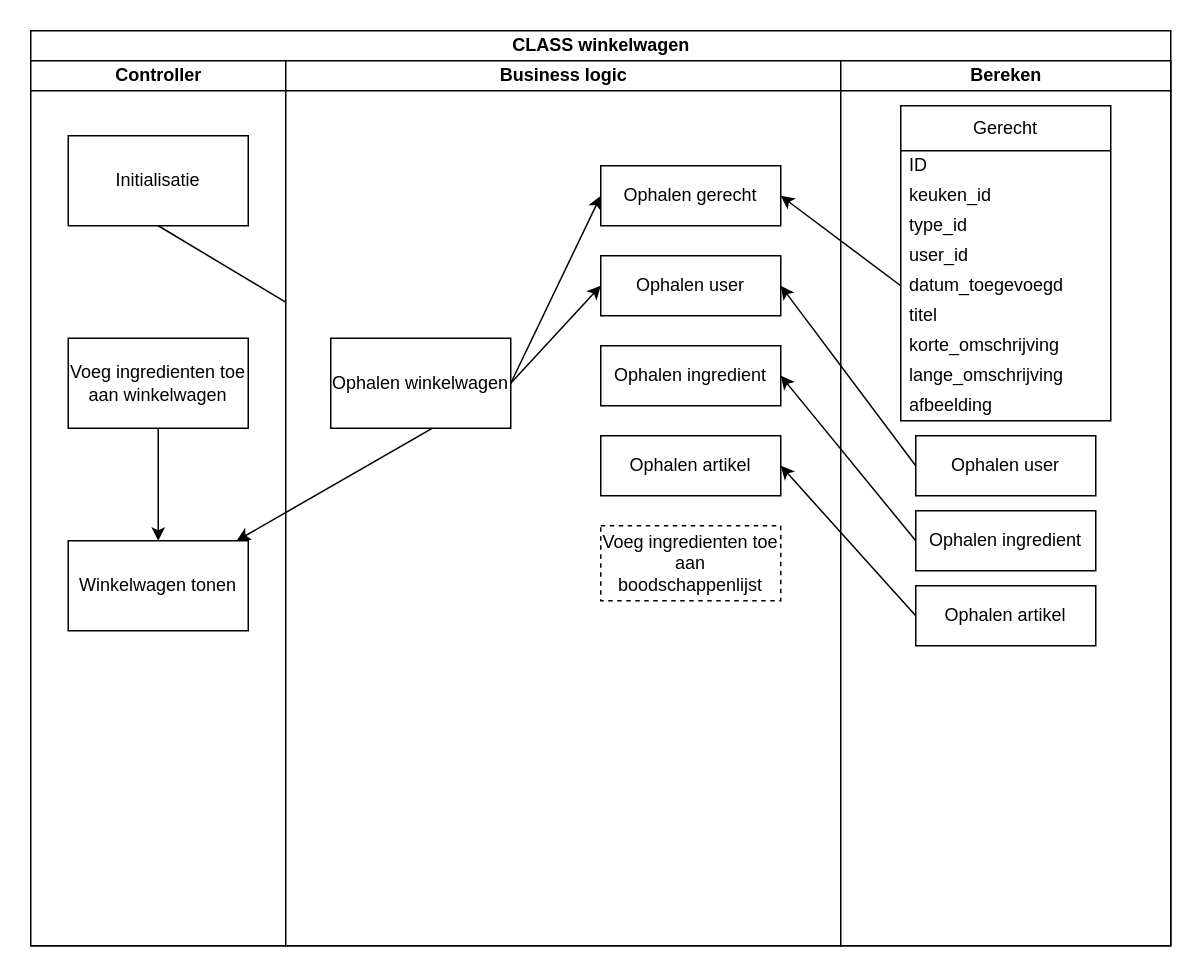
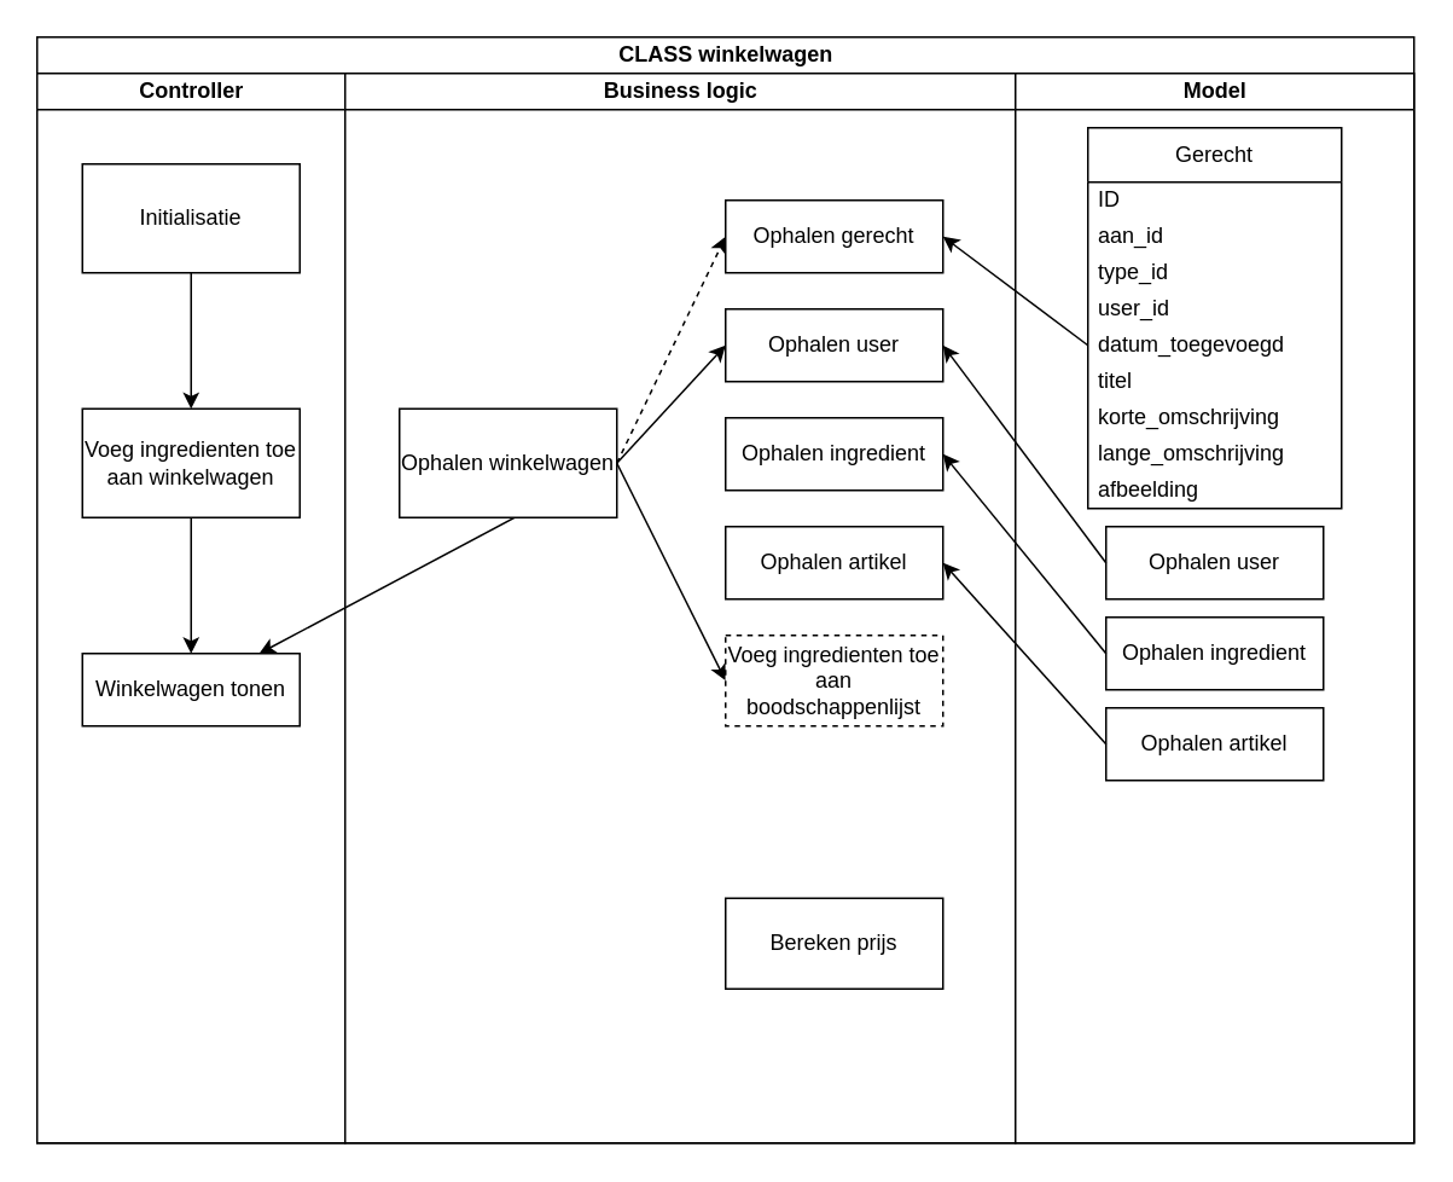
  <mxCell id="0" />
  <mxCell id="1" parent="0" />
  <mxCell id="2" value="CLASS winkelwagen" style="swimlane;childLayout=stackLayout;resizeParent=1;resizeParentMax=0;startSize=20;html=1;" parent="1" vertex="1"><mxGeometry x="20" y="20" width="760" height="610" as="geometry"><mxRectangle x="70" y="40" width="160" height="30" as="alternateBounds" /></mxGeometry></mxCell>
  <mxCell id="3" value="Controller" style="swimlane;startSize=20;html=1;swimlaneFillColor=default;" parent="2" vertex="1"><mxGeometry y="20" width="170" height="590" as="geometry"><mxRectangle y="20" width="40" height="410" as="alternateBounds" /></mxGeometry></mxCell>
- <mxCell id="4" style="edgeStyle=none;html=1;exitX=0.5;exitY=1;exitDx=0;exitDy=0;" parent="3" source="5" target="14" edge="1"><mxGeometry relative="1" as="geometry" /></mxCell>
+ <mxCell id="4" style="edgeStyle=none;html=1;exitX=0.5;exitY=1;exitDx=0;exitDy=0;entryX=0.5;entryY=0;entryDx=0;entryDy=0;" parent="3" source="5" target="7" edge="1"><mxGeometry relative="1" as="geometry" /></mxCell>
  <mxCell id="5" value="Initialisatie" style="rounded=0;whiteSpace=wrap;html=1;" parent="3" vertex="1"><mxGeometry x="25" y="50" width="120" height="60" as="geometry" /></mxCell>
  <mxCell id="6" style="edgeStyle=none;html=1;exitX=0.5;exitY=1;exitDx=0;exitDy=0;" parent="3" source="7" target="8" edge="1"><mxGeometry relative="1" as="geometry" /></mxCell>
  <mxCell id="7" value="Voeg ingredienten toe aan winkelwagen" style="rounded=0;whiteSpace=wrap;html=1;" parent="3" vertex="1"><mxGeometry x="25" y="185" width="120" height="60" as="geometry" /></mxCell>
- <mxCell id="8" value="Winkelwagen tonen" style="rounded=0;whiteSpace=wrap;html=1;" parent="3" vertex="1"><mxGeometry x="25" y="320" width="120" height="60" as="geometry" /></mxCell>
+ <mxCell id="8" value="Winkelwagen tonen" style="rounded=0;whiteSpace=wrap;html=1;" parent="3" vertex="1"><mxGeometry x="25" y="320" width="120" height="40" as="geometry" /></mxCell>
  <mxCell id="9" value="Business logic" style="swimlane;startSize=20;html=1;swimlaneFillColor=default;" parent="2" vertex="1"><mxGeometry x="170" y="20" width="370" height="590" as="geometry"><mxRectangle x="170" y="20" width="40" height="410" as="alternateBounds" /></mxGeometry></mxCell>
- <mxCell id="10" style="edgeStyle=none;html=1;exitX=1;exitY=0.5;exitDx=0;exitDy=0;entryX=0;entryY=0.5;entryDx=0;entryDy=0;" parent="9" source="14" target="15" edge="1"><mxGeometry relative="1" as="geometry" /></mxCell>
+ <mxCell id="10" style="edgeStyle=none;html=1;exitX=1;exitY=0.5;exitDx=0;exitDy=0;entryX=0;entryY=0.5;entryDx=0;entryDy=0;dashed=1;" parent="9" source="14" target="15" edge="1"><mxGeometry relative="1" as="geometry" /></mxCell>
  <mxCell id="11" style="edgeStyle=none;html=1;exitX=1;exitY=0.5;exitDx=0;exitDy=0;entryX=0;entryY=0.5;entryDx=0;entryDy=0;" parent="9" source="14" target="16" edge="1"><mxGeometry relative="1" as="geometry" /></mxCell>
  <mxCell id="12" style="edgeStyle=none;html=1;exitX=1;exitY=0.5;exitDx=0;exitDy=0;" edge="1" parent="9" source="14" target="8"><mxGeometry relative="1" as="geometry" /></mxCell>
+ <mxCell id="13" style="edgeStyle=none;html=1;exitX=1;exitY=0.5;exitDx=0;exitDy=0;entryX=0;entryY=0.5;entryDx=0;entryDy=0;" edge="1" parent="9" source="14" target="20"><mxGeometry relative="1" as="geometry" /></mxCell>
  <mxCell id="14" value="Ophalen winkelwagen" style="rounded=0;whiteSpace=wrap;html=1;" parent="9" vertex="1"><mxGeometry x="30" y="185" width="120" height="60" as="geometry" /></mxCell>
  <mxCell id="15" value="Ophalen gerecht" style="rounded=0;whiteSpace=wrap;html=1;" parent="9" vertex="1"><mxGeometry x="210" y="70" width="120" height="40" as="geometry" /></mxCell>
  <mxCell id="16" value="Ophalen user" style="rounded=0;whiteSpace=wrap;html=1;" parent="9" vertex="1"><mxGeometry x="210" y="130" width="120" height="40" as="geometry" /></mxCell>
  <mxCell id="17" value="Ophalen ingredient" style="rounded=0;whiteSpace=wrap;html=1;" parent="9" vertex="1"><mxGeometry x="210" y="190" width="120" height="40" as="geometry" /></mxCell>
  <mxCell id="18" value="Ophalen artikel" style="rounded=0;whiteSpace=wrap;html=1;" parent="9" vertex="1"><mxGeometry x="210" y="250" width="120" height="40" as="geometry" /></mxCell>
+ <mxCell id="19" value="Bereken prijs" style="rounded=0;whiteSpace=wrap;html=1;" vertex="1" parent="9"><mxGeometry x="210" y="455" width="120" height="50" as="geometry" /></mxCell>
  <mxCell id="20" value="Voeg ingredienten toe aan boodschappenlijst" style="rounded=0;whiteSpace=wrap;html=1;dashed=1;" vertex="1" parent="9"><mxGeometry x="210" y="310" width="120" height="50" as="geometry" /></mxCell>
- <mxCell id="21" value="Bereken" style="swimlane;startSize=20;html=1;swimlaneFillColor=default;" parent="2" vertex="1"><mxGeometry x="540" y="20" width="220" height="590" as="geometry"><mxRectangle x="540" y="20" width="40" height="410" as="alternateBounds" /></mxGeometry></mxCell>
+ <mxCell id="21" value="Model" style="swimlane;startSize=20;html=1;swimlaneFillColor=default;" parent="2" vertex="1"><mxGeometry x="540" y="20" width="220" height="590" as="geometry"><mxRectangle x="540" y="20" width="40" height="410" as="alternateBounds" /></mxGeometry></mxCell>
  <mxCell id="22" value="Ophalen user" style="rounded=0;whiteSpace=wrap;html=1;" parent="21" vertex="1"><mxGeometry x="50" y="250" width="120" height="40" as="geometry" /></mxCell>
  <mxCell id="23" value="Gerecht" style="swimlane;fontStyle=0;childLayout=stackLayout;horizontal=1;startSize=30;horizontalStack=0;resizeParent=1;resizeParentMax=0;resizeLast=0;collapsible=1;marginBottom=0;whiteSpace=wrap;html=1;" parent="21" vertex="1"><mxGeometry x="40.0" y="30" width="140" height="210" as="geometry" /></mxCell>
  <mxCell id="24" value="ID" style="text;strokeColor=none;fillColor=none;align=left;verticalAlign=middle;spacingLeft=4;spacingRight=4;overflow=hidden;points=[[0,0.5],[1,0.5]];portConstraint=eastwest;rotatable=0;whiteSpace=wrap;html=1;" parent="23" vertex="1"><mxGeometry y="30" width="140" height="20" as="geometry" /></mxCell>
- <mxCell id="25" value="keuken_id" style="text;strokeColor=none;fillColor=none;align=left;verticalAlign=middle;spacingLeft=4;spacingRight=4;overflow=hidden;points=[[0,0.5],[1,0.5]];portConstraint=eastwest;rotatable=0;whiteSpace=wrap;html=1;" parent="23" vertex="1"><mxGeometry y="50" width="140" height="20" as="geometry" /></mxCell>
+ <mxCell id="25" value="aan_id" style="text;strokeColor=none;fillColor=none;align=left;verticalAlign=middle;spacingLeft=4;spacingRight=4;overflow=hidden;points=[[0,0.5],[1,0.5]];portConstraint=eastwest;rotatable=0;whiteSpace=wrap;html=1;" parent="23" vertex="1"><mxGeometry y="50" width="140" height="20" as="geometry" /></mxCell>
  <mxCell id="26" value="type_id" style="text;strokeColor=none;fillColor=none;align=left;verticalAlign=middle;spacingLeft=4;spacingRight=4;overflow=hidden;points=[[0,0.5],[1,0.5]];portConstraint=eastwest;rotatable=0;whiteSpace=wrap;html=1;" parent="23" vertex="1"><mxGeometry y="70" width="140" height="20" as="geometry" /></mxCell>
  <mxCell id="27" value="user_id" style="text;strokeColor=none;fillColor=none;align=left;verticalAlign=middle;spacingLeft=4;spacingRight=4;overflow=hidden;points=[[0,0.5],[1,0.5]];portConstraint=eastwest;rotatable=0;whiteSpace=wrap;html=1;" parent="23" vertex="1"><mxGeometry y="90" width="140" height="20" as="geometry" /></mxCell>
  <mxCell id="28" value="datum_toegevoegd" style="text;strokeColor=none;fillColor=none;align=left;verticalAlign=middle;spacingLeft=4;spacingRight=4;overflow=hidden;points=[[0,0.5],[1,0.5]];portConstraint=eastwest;rotatable=0;whiteSpace=wrap;html=1;" parent="23" vertex="1"><mxGeometry y="110" width="140" height="20" as="geometry" /></mxCell>
  <mxCell id="29" value="titel" style="text;strokeColor=none;fillColor=none;align=left;verticalAlign=middle;spacingLeft=4;spacingRight=4;overflow=hidden;points=[[0,0.5],[1,0.5]];portConstraint=eastwest;rotatable=0;whiteSpace=wrap;html=1;" parent="23" vertex="1"><mxGeometry y="130" width="140" height="20" as="geometry" /></mxCell>
  <mxCell id="30" value="korte_omschrijving" style="text;strokeColor=none;fillColor=none;align=left;verticalAlign=middle;spacingLeft=4;spacingRight=4;overflow=hidden;points=[[0,0.5],[1,0.5]];portConstraint=eastwest;rotatable=0;whiteSpace=wrap;html=1;" parent="23" vertex="1"><mxGeometry y="150" width="140" height="20" as="geometry" /></mxCell>
  <mxCell id="31" value="lange_omschrijving" style="text;strokeColor=none;fillColor=none;align=left;verticalAlign=middle;spacingLeft=4;spacingRight=4;overflow=hidden;points=[[0,0.5],[1,0.5]];portConstraint=eastwest;rotatable=0;whiteSpace=wrap;html=1;" parent="23" vertex="1"><mxGeometry y="170" width="140" height="20" as="geometry" /></mxCell>
  <mxCell id="32" value="afbeelding" style="text;strokeColor=none;fillColor=none;align=left;verticalAlign=middle;spacingLeft=4;spacingRight=4;overflow=hidden;points=[[0,0.5],[1,0.5]];portConstraint=eastwest;rotatable=0;whiteSpace=wrap;html=1;" parent="23" vertex="1"><mxGeometry y="190" width="140" height="20" as="geometry" /></mxCell>
  <mxCell id="33" value="Ophalen ingredient" style="rounded=0;whiteSpace=wrap;html=1;" parent="21" vertex="1"><mxGeometry x="50" y="300" width="120" height="40" as="geometry" /></mxCell>
  <mxCell id="34" value="Ophalen artikel" style="rounded=0;whiteSpace=wrap;html=1;" parent="21" vertex="1"><mxGeometry x="50" y="350" width="120" height="40" as="geometry" /></mxCell>
  <mxCell id="35" style="edgeStyle=none;html=1;exitX=0;exitY=0.5;exitDx=0;exitDy=0;entryX=1;entryY=0.5;entryDx=0;entryDy=0;" parent="2" source="22" target="16" edge="1"><mxGeometry relative="1" as="geometry" /></mxCell>
  <mxCell id="36" style="edgeStyle=none;html=1;exitX=0;exitY=0.5;exitDx=0;exitDy=0;entryX=1;entryY=0.5;entryDx=0;entryDy=0;" parent="2" source="28" target="15" edge="1"><mxGeometry relative="1" as="geometry" /></mxCell>
  <mxCell id="37" style="edgeStyle=none;html=1;exitX=0;exitY=0.5;exitDx=0;exitDy=0;entryX=1;entryY=0.5;entryDx=0;entryDy=0;" parent="2" source="33" target="17" edge="1"><mxGeometry relative="1" as="geometry" /></mxCell>
  <mxCell id="38" style="edgeStyle=none;html=1;exitX=0;exitY=0.5;exitDx=0;exitDy=0;entryX=1;entryY=0.5;entryDx=0;entryDy=0;" parent="2" source="34" target="18" edge="1"><mxGeometry relative="1" as="geometry" /></mxCell>
